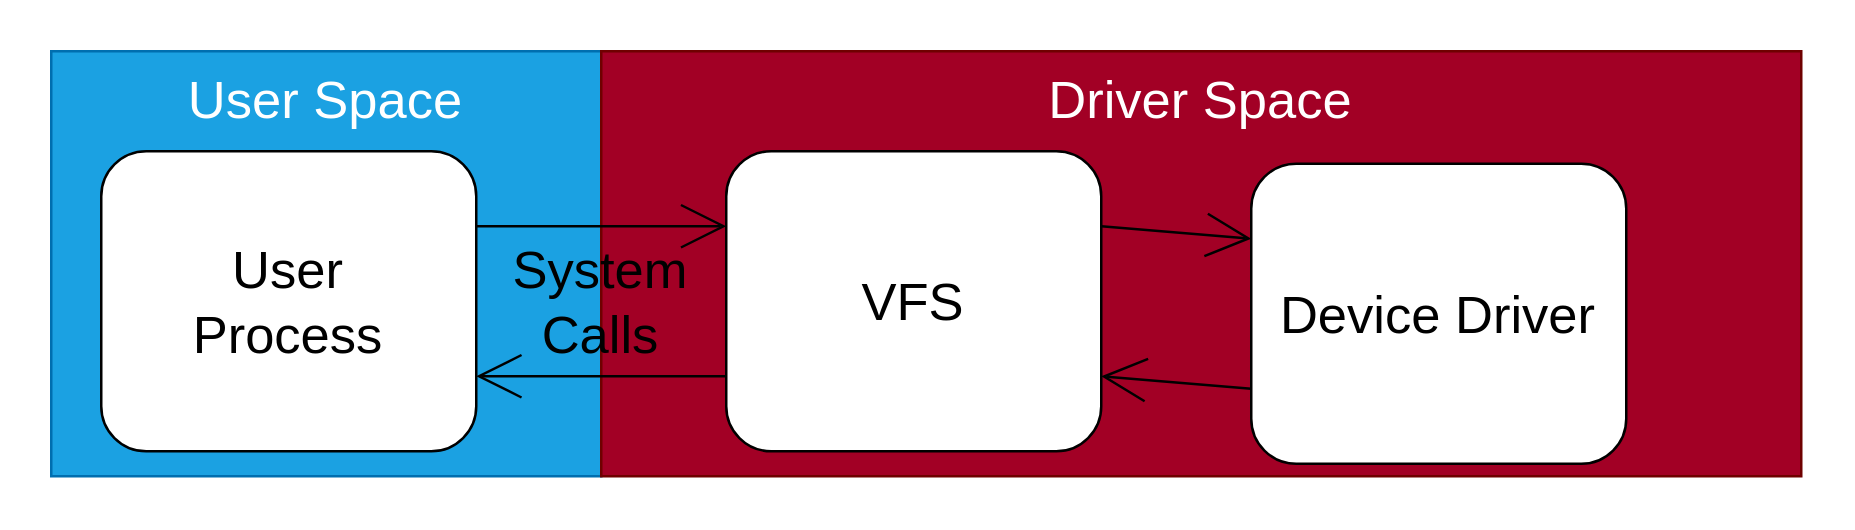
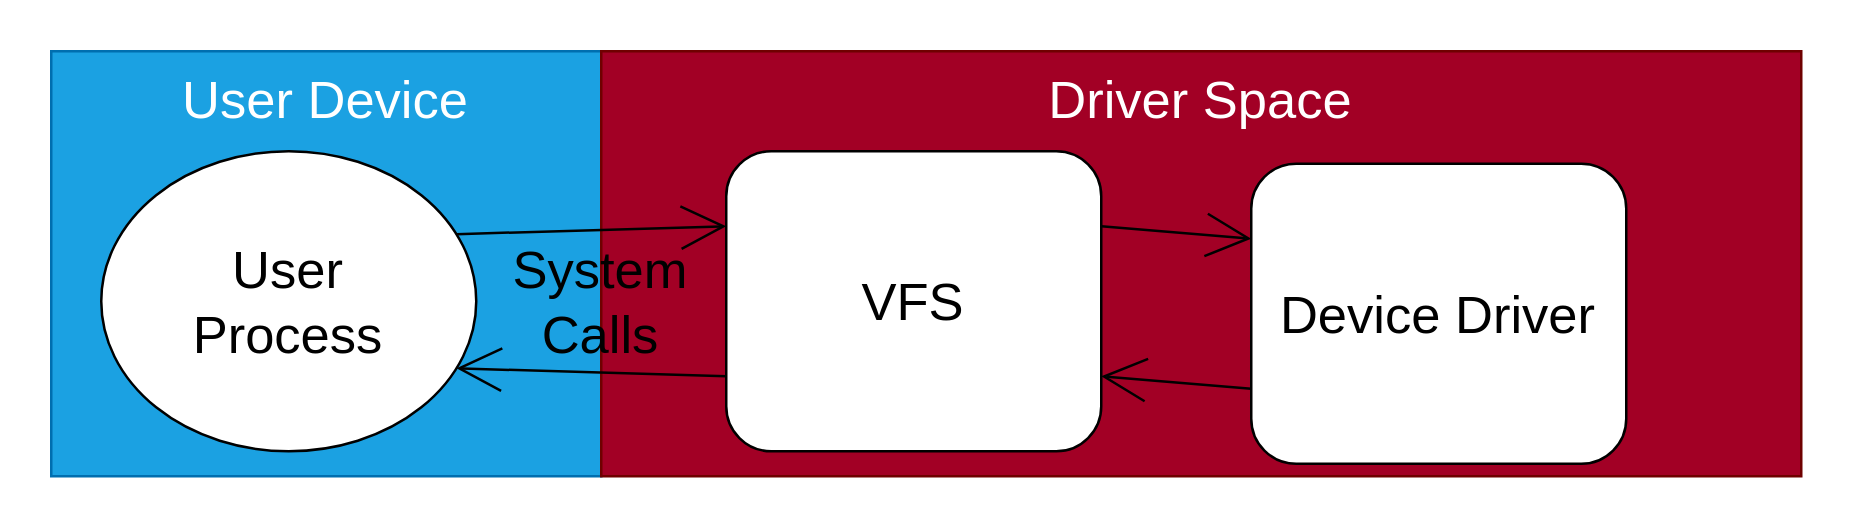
  <mxCell id="0" />
  <mxCell id="1" parent="0" />
- <mxCell id="2" value="User Space" style="rounded=0;whiteSpace=wrap;html=1;fontSize=21;fillColor=#1ba1e2;strokeColor=#006EAF;fontColor=#ffffff;verticalAlign=top;" vertex="1" parent="1"><mxGeometry x="20" y="20" width="220" height="170" as="geometry" /></mxCell>
+ <mxCell id="2" value="User Device" style="rounded=0;whiteSpace=wrap;html=1;fontSize=21;fillColor=#1ba1e2;strokeColor=#006EAF;fontColor=#ffffff;verticalAlign=top;" vertex="1" parent="1"><mxGeometry x="20" y="20" width="220" height="170" as="geometry" /></mxCell>
  <mxCell id="3" value="Driver Space" style="rounded=0;whiteSpace=wrap;html=1;fontSize=21;fillColor=#a20025;strokeColor=#6F0000;fontColor=#ffffff;verticalAlign=top;" vertex="1" parent="1"><mxGeometry x="240" y="20" width="480" height="170" as="geometry" /></mxCell>
  <mxCell id="4" style="edgeStyle=none;html=1;exitX=1;exitY=0.25;exitDx=0;exitDy=0;entryX=0;entryY=0.25;entryDx=0;entryDy=0;fontSize=21;endArrow=open;endFill=0;endSize=16;" edge="1" parent="1" source="5" target="8"><mxGeometry relative="1" as="geometry" /></mxCell>
- <mxCell id="5" value="User&lt;br style=&quot;font-size: 21px;&quot;&gt;Process" style="rounded=1;whiteSpace=wrap;html=1;fontSize=21;" vertex="1" parent="1"><mxGeometry x="40" y="60" width="150" height="120" as="geometry" /></mxCell>
+ <mxCell id="5" value="User&lt;br style=&quot;font-size: 21px;&quot;&gt;Process" style="ellipse;whiteSpace=wrap;html=1;fontSize=21;" vertex="1" parent="1"><mxGeometry x="40" y="60" width="150" height="120" as="geometry" /></mxCell>
  <mxCell id="6" style="edgeStyle=none;html=1;exitX=1;exitY=0.25;exitDx=0;exitDy=0;entryX=0;entryY=0.25;entryDx=0;entryDy=0;fontSize=21;endArrow=open;endFill=0;endSize=16;" edge="1" parent="1" source="8" target="10"><mxGeometry relative="1" as="geometry" /></mxCell>
  <mxCell id="7" style="edgeStyle=none;html=1;exitX=0;exitY=0.75;exitDx=0;exitDy=0;entryX=1;entryY=0.75;entryDx=0;entryDy=0;fontSize=21;endArrow=open;endFill=0;endSize=16;" edge="1" parent="1" source="8" target="5"><mxGeometry relative="1" as="geometry" /></mxCell>
  <mxCell id="8" value="VFS" style="rounded=1;whiteSpace=wrap;html=1;fontSize=21;" vertex="1" parent="1"><mxGeometry x="290" y="60" width="150" height="120" as="geometry" /></mxCell>
  <mxCell id="9" style="edgeStyle=none;html=1;exitX=0;exitY=0.75;exitDx=0;exitDy=0;entryX=1;entryY=0.75;entryDx=0;entryDy=0;fontSize=21;endArrow=open;endFill=0;endSize=16;" edge="1" parent="1" source="10" target="8"><mxGeometry relative="1" as="geometry" /></mxCell>
  <mxCell id="10" value="Device Driver" style="rounded=1;whiteSpace=wrap;html=1;fontSize=21;" vertex="1" parent="1"><mxGeometry x="500" y="65" width="150" height="120" as="geometry" /></mxCell>
  <mxCell id="11" value="System&lt;br&gt;Calls" style="text;html=1;strokeColor=none;fillColor=none;align=center;verticalAlign=middle;whiteSpace=wrap;rounded=0;fontSize=21;" vertex="1" parent="1"><mxGeometry x="220" y="110" width="40" height="20" as="geometry" /></mxCell>
